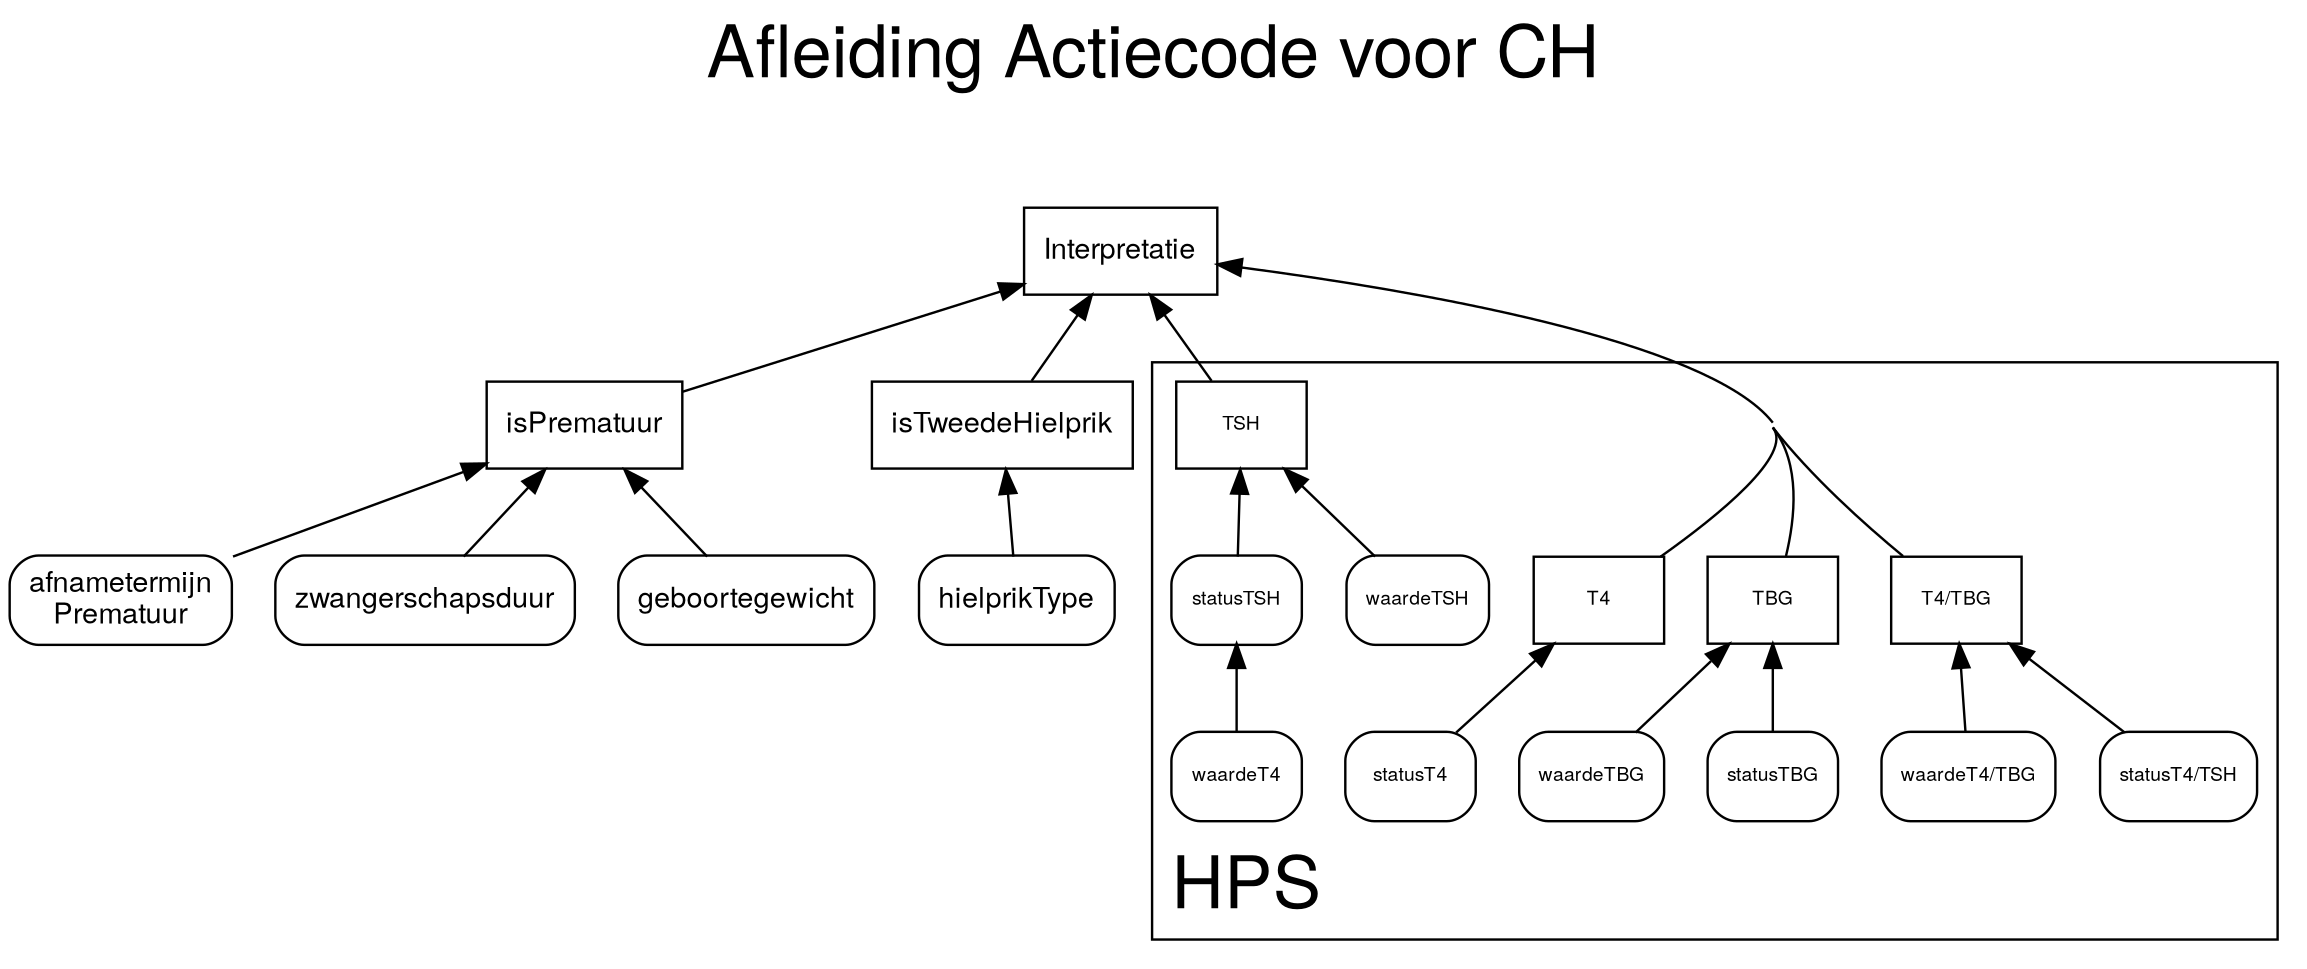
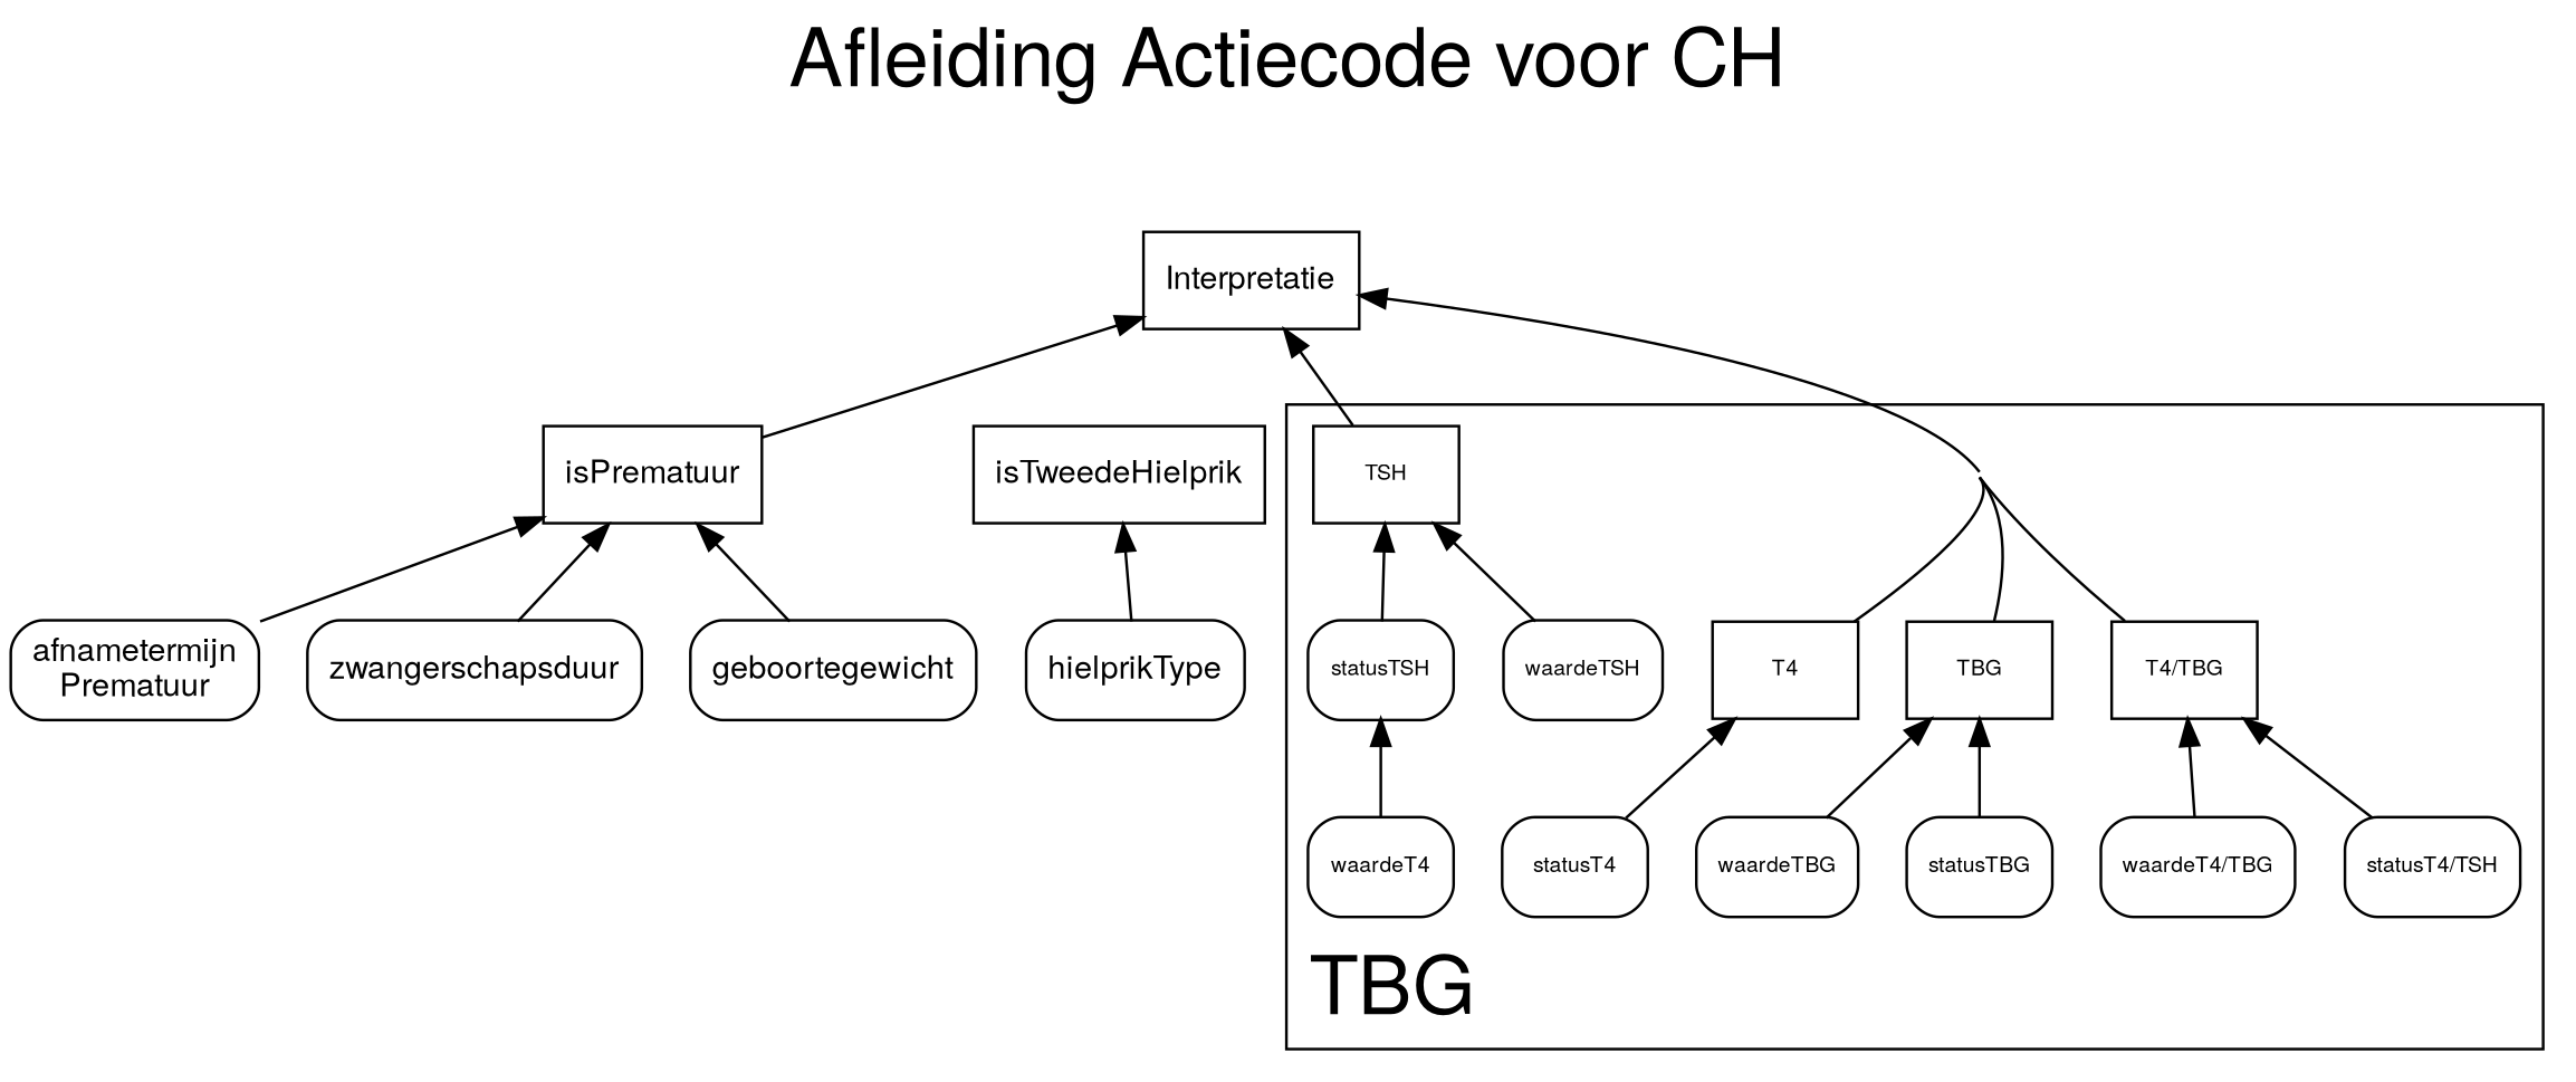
  digraph {
    concentrate=true
    fontname="Helvetica,Arial,sans-serif"
    fontsize=30
    label="Afleiding Actiecode voor CH"
    labelloc=t
    rankdir=BT
    splines=true
    node [fontname="Helvetica,Arial,sans-serif" fontsize=8 shape=Mrecord]
    edge [fontname="Helvetica,Arial,sans-serif"]
    T4 [shape=box]
    statusT4
    waardeT4
    TSH [shape=box]
    statusTSH
    waardeTSH
    TBG [shape=box]
    statusTBG
    waardeTBG
    "T4/TBG" [shape=box]
    n11 [label="statusT4/TSH"]
    "waardeT4/TBG"
    Interpretatie [fontsize=12 shape=box]
    isPrematuur [fontsize=12 shape=box]
    "afnametermijn\nPrematuur" [fontsize=12]
    zwangerschapsduur [fontsize=12]
    geboortegewicht [fontsize=12]
    isTweedeHielprik [fontsize=12 shape=box]
    hielprikType [fontsize=12]
    subgraph cluster_1 {
-     label=HPS
+     label=TBG
      labeljust=l
      T4
      statusT4
      waardeT4
      TSH
      statusTSH
      waardeTSH
      TBG
      statusTBG
      waardeTBG
      "T4/TBG"
      n11
      "waardeT4/TBG"
    }
    T4 -> Interpretatie
    statusT4 -> T4
    waardeT4 -> statusTSH
    TSH -> Interpretatie
    statusTSH -> TSH
    waardeTSH -> TSH
    TBG -> Interpretatie
    statusTBG -> TBG
    waardeTBG -> TBG
    "T4/TBG" -> Interpretatie
    n11 -> "T4/TBG"
    "waardeT4/TBG" -> "T4/TBG"
    isPrematuur -> Interpretatie
    "afnametermijn\nPrematuur" -> isPrematuur
    zwangerschapsduur -> isPrematuur
    geboortegewicht -> isPrematuur
-   isTweedeHielprik -> Interpretatie
    hielprikType -> isTweedeHielprik
  }
